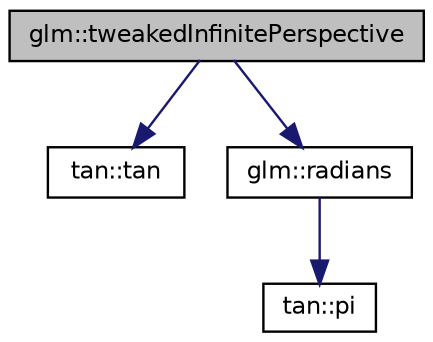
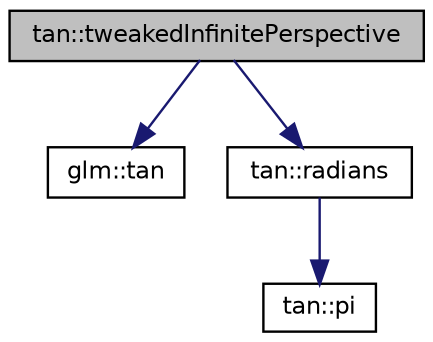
  digraph {
    rankdir=TB
    node [color=black fillcolor=white fontname=Helvetica fontsize=10 shape=record style=filled]
    edge [color=midnightblue fontname=Helvetica fontsize=10 labelfontname=Helvetica labelfontsize=10 style=solid]
-   n1 [fillcolor=grey75 fontcolor=black height=0.2 label="glm::tweakedInfinitePerspective" width=0.4]
-   n2 [height=0.2 label="tan::tan" width=0.4]
-   n3 [height=0.2 label="glm::radians" width=0.4]
+   n1 [fillcolor=grey75 fontcolor=black height=0.2 label="tan::tweakedInfinitePerspective" width=0.4]
+   n2 [height=0.2 label="glm::tan" width=0.4]
+   n3 [height=0.2 label="tan::radians" width=0.4]
    n4 [height=0.2 label="tan::pi" width=0.4]
    n1 -> n2
    n1 -> n3
    n3 -> n4
  }
